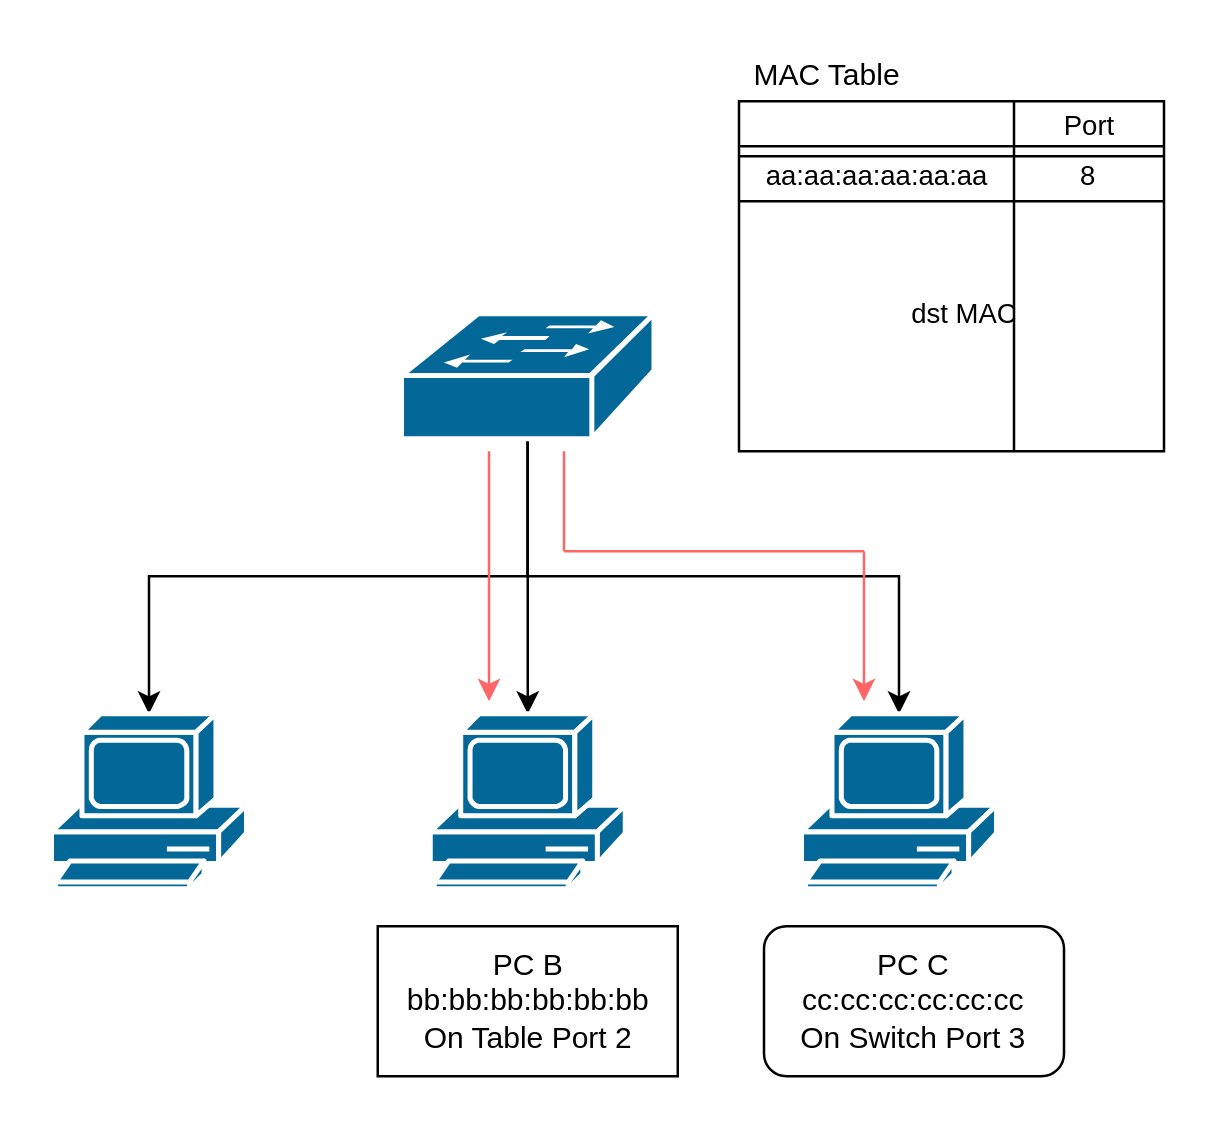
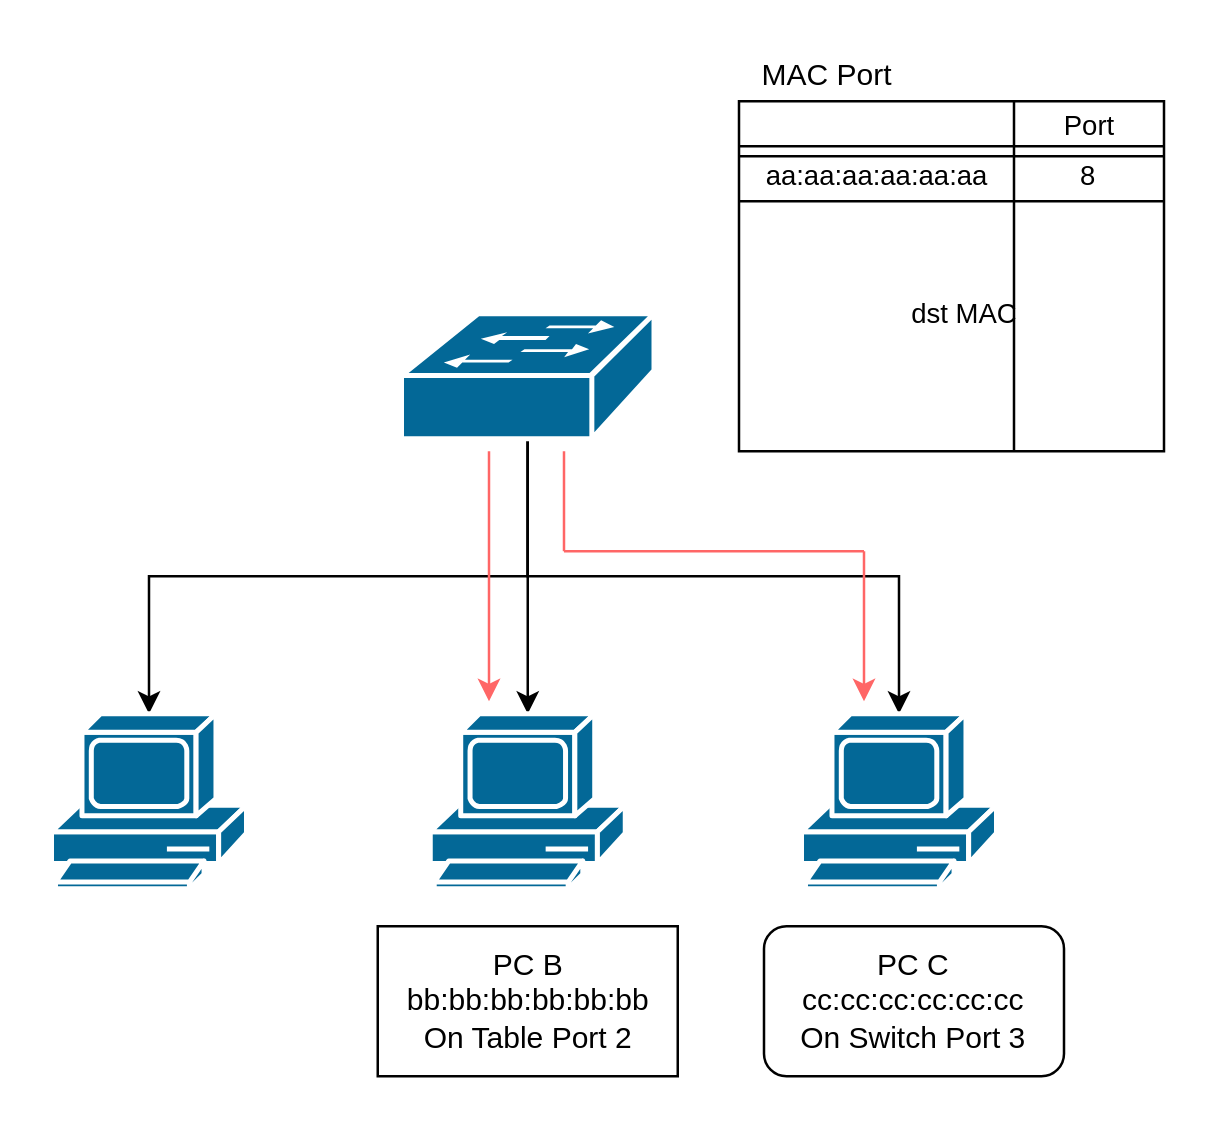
  <mxCell id="0" />
  <mxCell id="1" parent="0" />
  <mxCell id="2" style="edgeStyle=orthogonalEdgeStyle;rounded=0;orthogonalLoop=1;jettySize=auto;html=1;entryX=0.5;entryY=0;entryDx=0;entryDy=0;entryPerimeter=0;" parent="1" source="5" target="7" edge="1"><mxGeometry relative="1" as="geometry" /></mxCell>
  <mxCell id="3" style="edgeStyle=orthogonalEdgeStyle;rounded=0;orthogonalLoop=1;jettySize=auto;html=1;exitX=0.5;exitY=0.98;exitDx=0;exitDy=0;exitPerimeter=0;" parent="1" source="5" target="8" edge="1"><mxGeometry relative="1" as="geometry" /></mxCell>
  <mxCell id="4" style="edgeStyle=orthogonalEdgeStyle;rounded=0;orthogonalLoop=1;jettySize=auto;html=1;exitX=0.5;exitY=0.98;exitDx=0;exitDy=0;exitPerimeter=0;" parent="1" source="5" target="6" edge="1"><mxGeometry relative="1" as="geometry" /></mxCell>
  <mxCell id="5" value="" style="shape=mxgraph.cisco.switches.workgroup_switch;sketch=0;html=1;pointerEvents=1;dashed=0;fillColor=#036897;strokeColor=#ffffff;strokeWidth=2;verticalLabelPosition=bottom;verticalAlign=top;align=center;outlineConnect=0;" parent="1" vertex="1"><mxGeometry x="160" y="125" width="101" height="50" as="geometry" /></mxCell>
  <mxCell id="6" value="" style="shape=mxgraph.cisco.computers_and_peripherals.pc;sketch=0;html=1;pointerEvents=1;dashed=0;fillColor=#036897;strokeColor=#ffffff;strokeWidth=2;verticalLabelPosition=bottom;verticalAlign=top;align=center;outlineConnect=0;" parent="1" vertex="1"><mxGeometry x="320" y="285" width="78" height="70" as="geometry" /></mxCell>
  <mxCell id="7" value="" style="shape=mxgraph.cisco.computers_and_peripherals.pc;sketch=0;html=1;pointerEvents=1;dashed=0;fillColor=#036897;strokeColor=#ffffff;strokeWidth=2;verticalLabelPosition=bottom;verticalAlign=top;align=center;outlineConnect=0;" parent="1" vertex="1"><mxGeometry x="171.5" y="285" width="78" height="70" as="geometry" /></mxCell>
  <mxCell id="8" value="" style="shape=mxgraph.cisco.computers_and_peripherals.pc;sketch=0;html=1;pointerEvents=1;dashed=0;fillColor=#036897;strokeColor=#ffffff;strokeWidth=2;verticalLabelPosition=bottom;verticalAlign=top;align=center;outlineConnect=0;" parent="1" vertex="1"><mxGeometry x="20" y="285" width="78" height="70" as="geometry" /></mxCell>
  <mxCell id="9" value="PC B&lt;br&gt;bb:bb:bb:bb:bb:bb&lt;br&gt;On Table Port 2" style="rounded=0;whiteSpace=wrap;html=1;" parent="1" vertex="1"><mxGeometry x="150.5" y="370" width="120" height="60" as="geometry" /></mxCell>
  <mxCell id="10" value="PC C&lt;br&gt;cc:cc:cc:cc:cc:cc&lt;br&gt;On Switch Port 3" style="whiteSpace=wrap;html=1;rounded=1;" parent="1" vertex="1"><mxGeometry x="305" y="370" width="120" height="60" as="geometry" /></mxCell>
  <mxCell id="11" value="" style="rounded=0;whiteSpace=wrap;html=1;" parent="1" vertex="1"><mxGeometry x="295" y="40" width="170" height="140" as="geometry" /></mxCell>
- <mxCell id="12" value="MAC Table" style="text;html=1;align=center;verticalAlign=middle;resizable=0;points=[];autosize=1;strokeColor=none;fillColor=none;" parent="1" vertex="1"><mxGeometry x="295" y="20" width="70" height="20" as="geometry" /></mxCell>
+ <mxCell id="12" value="MAC Port" style="text;html=1;align=center;verticalAlign=middle;resizable=0;points=[];autosize=1;strokeColor=none;fillColor=none;" parent="1" vertex="1"><mxGeometry x="295" y="20" width="70" height="20" as="geometry" /></mxCell>
  <mxCell id="13" value="" style="shape=link;html=1;rounded=0;entryX=1;entryY=0.143;entryDx=0;entryDy=0;entryPerimeter=0;" parent="1" target="11" edge="1"><mxGeometry width="100" relative="1" as="geometry"><mxPoint x="295" y="60" as="sourcePoint" /><mxPoint x="435" y="60" as="targetPoint" /></mxGeometry></mxCell>
  <mxCell id="14" value="" style="endArrow=none;html=1;rounded=0;exitX=0.5;exitY=1;exitDx=0;exitDy=0;" parent="1" edge="1"><mxGeometry width="50" height="50" relative="1" as="geometry"><mxPoint x="405" y="180" as="sourcePoint" /><mxPoint x="405" y="40" as="targetPoint" /></mxGeometry></mxCell>
  <mxCell id="15" value="&lt;font style=&quot;font-size: 11px;&quot;&gt;dst MAC&lt;/font&gt;" style="text;html=1;align=center;verticalAlign=middle;resizable=0;points=[];autosize=1;strokeColor=none;fillColor=none;" parent="1" vertex="1"><mxGeometry x="355" y="115" width="60" height="20" as="geometry" /></mxCell>
  <mxCell id="16" value="&lt;span style=&quot;font-size: 11px;&quot;&gt;Port&lt;/span&gt;" style="text;html=1;align=center;verticalAlign=middle;resizable=0;points=[];autosize=1;strokeColor=none;fillColor=none;" parent="1" vertex="1"><mxGeometry x="415" y="40" width="40" height="20" as="geometry" /></mxCell>
  <mxCell id="17" value="aa:aa:aa:aa:aa:aa" style="text;html=1;align=center;verticalAlign=middle;resizable=0;points=[];autosize=1;strokeColor=none;fillColor=none;fontSize=11;" parent="1" vertex="1"><mxGeometry x="295" y="60" width="110" height="20" as="geometry" /></mxCell>
  <mxCell id="18" value="8" style="text;html=1;strokeColor=none;fillColor=none;align=center;verticalAlign=middle;whiteSpace=wrap;rounded=0;fontSize=11;" parent="1" vertex="1"><mxGeometry x="405" y="60" width="60" height="20" as="geometry" /></mxCell>
  <mxCell id="19" value="" style="endArrow=none;html=1;rounded=0;fontSize=11;strokeColor=#000000;entryX=1;entryY=1;entryDx=0;entryDy=0;" parent="1" target="18" edge="1"><mxGeometry width="50" height="50" relative="1" as="geometry"><mxPoint x="295" y="80" as="sourcePoint" /><mxPoint x="345" y="30" as="targetPoint" /></mxGeometry></mxCell>
  <mxCell id="20" value="" style="endArrow=none;html=1;rounded=0;fontSize=11;strokeColor=#FF6666;" edge="1" parent="1"><mxGeometry width="50" height="50" relative="1" as="geometry"><mxPoint x="225" y="180" as="sourcePoint" /><mxPoint x="225" y="220" as="targetPoint" /></mxGeometry></mxCell>
  <mxCell id="21" value="" style="endArrow=classic;html=1;rounded=0;fontSize=11;strokeColor=#FF6666;" edge="1" parent="1"><mxGeometry width="50" height="50" relative="1" as="geometry"><mxPoint x="195" y="180" as="sourcePoint" /><mxPoint x="195" y="280" as="targetPoint" /></mxGeometry></mxCell>
  <mxCell id="22" value="" style="endArrow=none;html=1;rounded=0;fontSize=11;strokeColor=#FF6666;" edge="1" parent="1"><mxGeometry width="50" height="50" relative="1" as="geometry"><mxPoint x="225" y="220" as="sourcePoint" /><mxPoint x="345" y="220" as="targetPoint" /></mxGeometry></mxCell>
  <mxCell id="23" value="" style="endArrow=classic;html=1;rounded=0;fontSize=11;strokeColor=#FF6666;" edge="1" parent="1"><mxGeometry width="50" height="50" relative="1" as="geometry"><mxPoint x="345" y="220" as="sourcePoint" /><mxPoint x="345" y="280" as="targetPoint" /></mxGeometry></mxCell>
